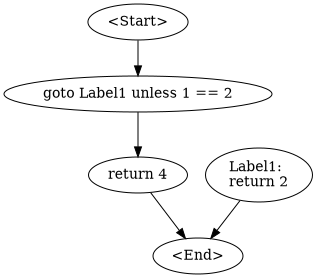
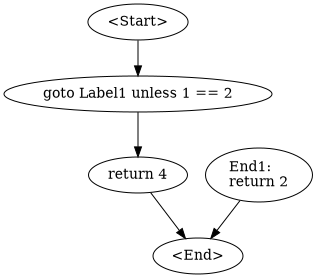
  digraph {
    n1 [label="<Start>"]
    n2 [label="goto Label1 unless 1 == 2"]
    n3 [label="return 4"]
    n4 [label="<End>"]
-   n5 [label="Label1:\lreturn 2"]
+   n5 [label="End1:\lreturn 2"]
    n1 -> n2
    n2 -> n3
    n3 -> n4
    n5 -> n4
  }
